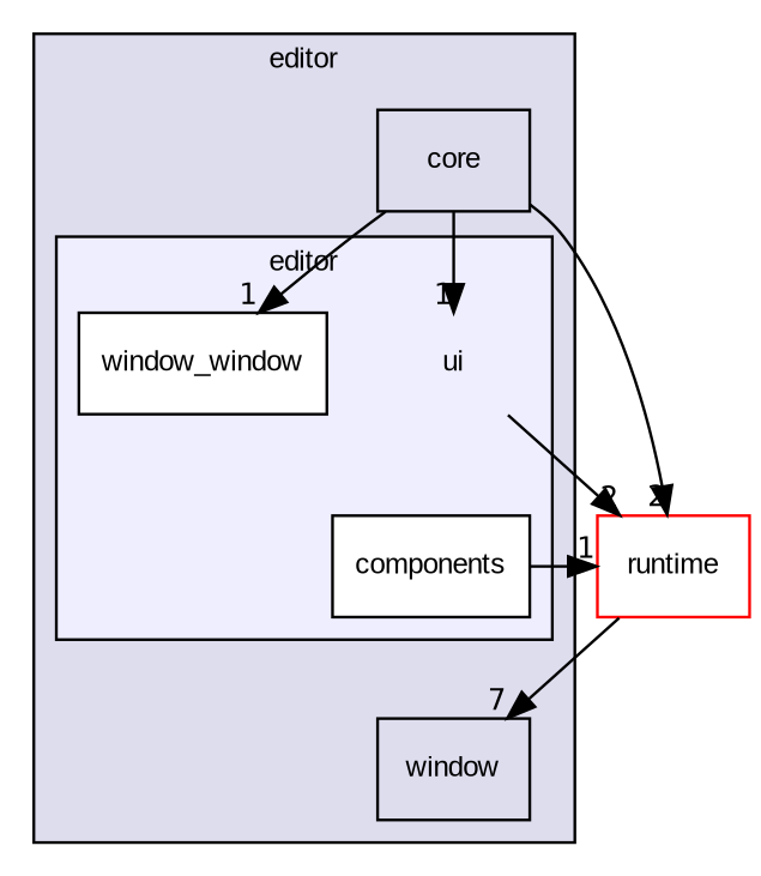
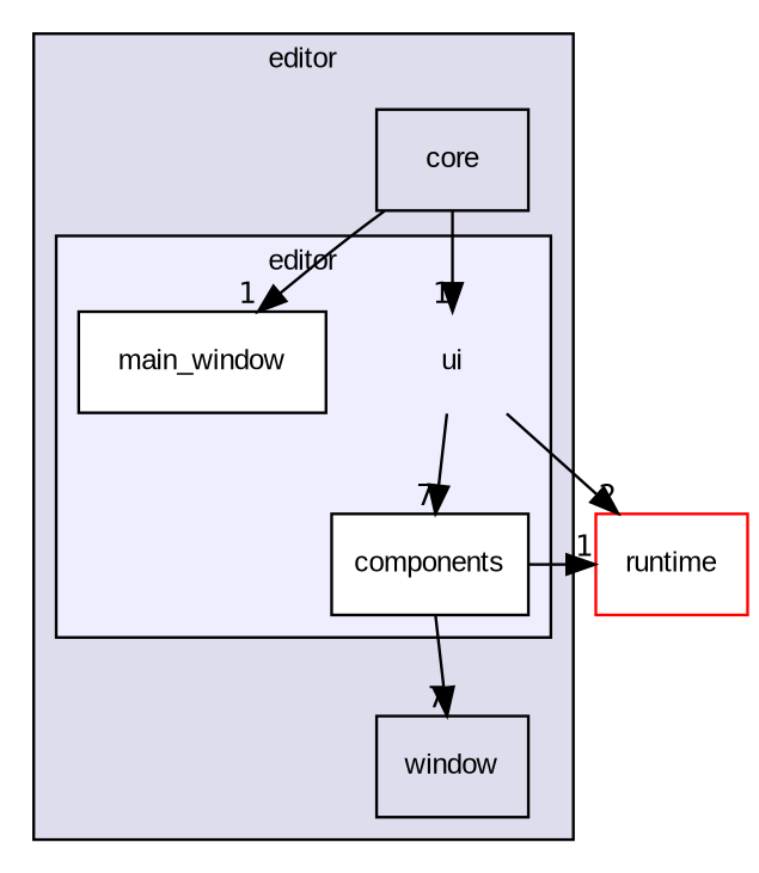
  digraph {
    compound=true
    fontname="Liberation Sans"
    node [fontname="Liberation Sans" fontsize=10 shape=box]
    edge [fontname="Liberation Sans" headlabel=1 labeldistance=1.5 labelfontname=Helvetica labelfontsize=10]
    n1 [label=ui shape=plaintext]
    n2 [fillcolor=white label=components style=filled]
-   n3 [fillcolor=white label=window_window style=filled]
+   n3 [fillcolor=white label=main_window style=filled]
    n4 [label=window]
    n5 [label=core]
    n6 [color=red fillcolor=white label=runtime style=filled]
    subgraph cluster_1 {
      bgcolor="#ddddee"
      fontsize=10
      label=editor
      pencolor=black
      n4
      n5
      subgraph cluster_2 {
        bgcolor="#eeeeff"
        fontsize=10
        label=editor
        pencolor=black
        n1
        n2
        n3
      }
    }
+   n1 -> n2 [headlabel=7]
    n1 -> n6 [headlabel=2]
-   n6 -> n4 [headlabel=7]
+   n2 -> n4 [headlabel=7]
    n2 -> n6
    n5 -> n1
    n5 -> n3
-   n5 -> n6 [headlabel=2]
  }
